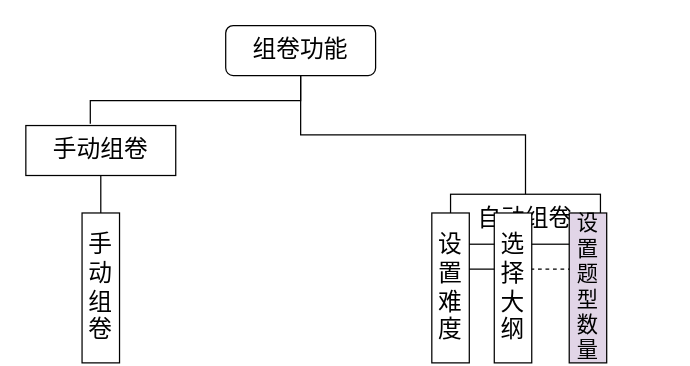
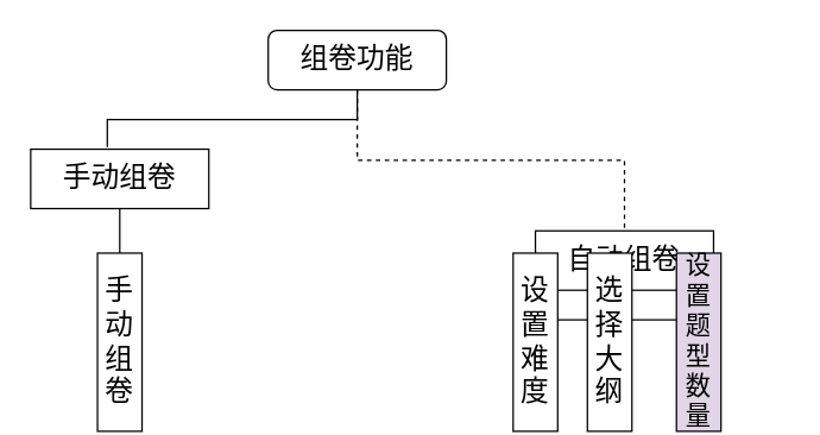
  <mxCell id="0" />
  <mxCell id="1" parent="0" />
  <mxCell id="2" style="edgeStyle=orthogonalEdgeStyle;rounded=0;orthogonalLoop=1;jettySize=auto;html=1;exitX=0.5;exitY=1;exitDx=0;exitDy=0;entryX=0.43;entryY=-0.035;entryDx=0;entryDy=0;entryPerimeter=0;fontSize=17;endArrow=none;endFill=0;" edge="1" parent="1" source="4" target="6"><mxGeometry relative="1" as="geometry" /></mxCell>
- <mxCell id="3" style="edgeStyle=orthogonalEdgeStyle;rounded=0;orthogonalLoop=1;jettySize=auto;html=1;exitX=0.5;exitY=1;exitDx=0;exitDy=0;fontSize=17;endArrow=none;endFill=0;" edge="1" parent="1" source="4" target="10"><mxGeometry relative="1" as="geometry" /></mxCell>
+ <mxCell id="3" style="edgeStyle=orthogonalEdgeStyle;rounded=0;orthogonalLoop=1;jettySize=auto;html=1;exitX=0.5;exitY=1;exitDx=0;exitDy=0;fontSize=17;endArrow=none;endFill=0;dashed=1;" edge="1" parent="1" source="4" target="10"><mxGeometry relative="1" as="geometry" /></mxCell>
  <mxCell id="4" value="&lt;font style=&quot;font-size: 19px;&quot;&gt;组卷功能&lt;/font&gt;" style="whiteSpace=wrap;html=1;rounded=1;" vertex="1" parent="1"><mxGeometry x="180" y="20" width="120" height="40" as="geometry" /></mxCell>
  <mxCell id="5" style="edgeStyle=orthogonalEdgeStyle;rounded=0;orthogonalLoop=1;jettySize=auto;html=1;exitX=0.5;exitY=1;exitDx=0;exitDy=0;entryX=0;entryY=0.5;entryDx=0;entryDy=0;fontSize=17;endArrow=none;endFill=0;" edge="1" parent="1" source="6" target="11"><mxGeometry relative="1" as="geometry" /></mxCell>
  <mxCell id="6" value="&lt;font style=&quot;font-size: 19px;&quot;&gt;手动组卷&lt;/font&gt;" style="rounded=0;whiteSpace=wrap;html=1;" vertex="1" parent="1"><mxGeometry x="20" y="100" width="120" height="40" as="geometry" /></mxCell>
  <mxCell id="7" style="edgeStyle=orthogonalEdgeStyle;rounded=0;orthogonalLoop=1;jettySize=auto;html=1;exitX=0.5;exitY=1;exitDx=0;exitDy=0;entryX=0;entryY=0.5;entryDx=0;entryDy=0;fontSize=17;endArrow=none;endFill=0;" edge="1" parent="1" source="10" target="13"><mxGeometry relative="1" as="geometry" /></mxCell>
  <mxCell id="8" style="edgeStyle=orthogonalEdgeStyle;rounded=0;orthogonalLoop=1;jettySize=auto;html=1;exitX=0.5;exitY=1;exitDx=0;exitDy=0;entryX=0;entryY=0.5;entryDx=0;entryDy=0;fontSize=17;endArrow=none;endFill=0;" edge="1" parent="1" source="10" target="12"><mxGeometry relative="1" as="geometry" /></mxCell>
- <mxCell id="9" style="edgeStyle=orthogonalEdgeStyle;rounded=0;orthogonalLoop=1;jettySize=auto;html=1;exitX=0.5;exitY=1;exitDx=0;exitDy=0;entryX=0;entryY=0.5;entryDx=0;entryDy=0;fontSize=17;endArrow=none;endFill=0;dashed=1;" edge="1" parent="1" source="10" target="14"><mxGeometry relative="1" as="geometry" /></mxCell>
+ <mxCell id="9" style="edgeStyle=orthogonalEdgeStyle;rounded=0;orthogonalLoop=1;jettySize=auto;html=1;exitX=0.5;exitY=1;exitDx=0;exitDy=0;entryX=0;entryY=0.5;entryDx=0;entryDy=0;fontSize=17;endArrow=none;endFill=0;" edge="1" parent="1" source="10" target="14"><mxGeometry relative="1" as="geometry" /></mxCell>
  <mxCell id="10" value="&lt;font style=&quot;font-size: 19px;&quot;&gt;自动组卷&lt;/font&gt;" style="rounded=0;whiteSpace=wrap;html=1;" vertex="1" parent="1"><mxGeometry x="360" y="155" width="120" height="40" as="geometry" /></mxCell>
  <mxCell id="11" value="手动组卷" style="rounded=0;whiteSpace=wrap;html=1;fontSize=19;rotation=90;horizontal=0;" vertex="1" parent="1"><mxGeometry x="20" y="215" width="120" height="30" as="geometry" /></mxCell>
  <mxCell id="12" value="设置难度" style="rounded=0;whiteSpace=wrap;html=1;fontSize=19;rotation=90;horizontal=0;" vertex="1" parent="1"><mxGeometry x="300" y="215" width="120" height="30" as="geometry" /></mxCell>
  <mxCell id="13" value="选择大纲" style="rounded=0;whiteSpace=wrap;html=1;fontSize=19;rotation=90;horizontal=0;" vertex="1" parent="1"><mxGeometry x="350" y="215" width="120" height="30" as="geometry" /></mxCell>
  <mxCell id="14" value="设置题型数量" style="rounded=0;whiteSpace=wrap;html=1;fontSize=17;rotation=90;horizontal=0;fillColor=#e1d5e7;" vertex="1" parent="1"><mxGeometry x="410" y="215" width="120" height="30" as="geometry" /></mxCell>
